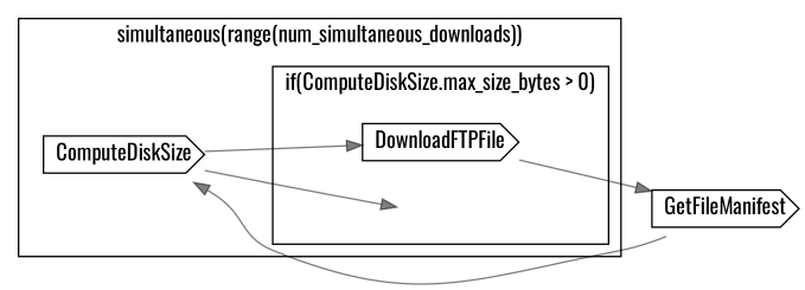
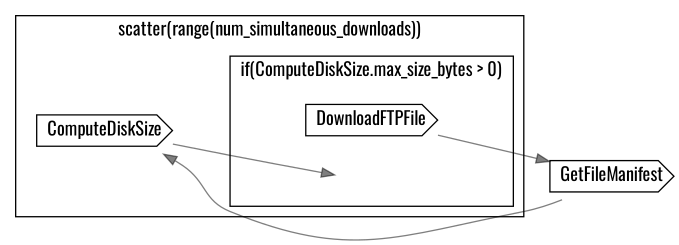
  digraph {
    compound=true
    fontname=Oswald
    rankdir=LR
    node [fontname=Oswald shape=cds]
    edge [color="#00000080" fontname=Oswald]
    n1 [label=DownloadFTPFile]
    "if-L48C9" [height=0 margin=0 style=invis width=0 shape=""]
    n3 [label=ComputeDiskSize]
    "scatter-L34C5-n" [height=0 margin=0 style=invis width=0 shape=""]
    n5 [label=GetFileManifest]
    subgraph cluster_1 {
-     label="simultaneous(range(num_simultaneous_downloads))"
+     label="scatter(range(num_simultaneous_downloads))"
      rank=same
      n3
      "scatter-L34C5-n"
      subgraph cluster_2 {
        label="if(ComputeDiskSize.max_size_bytes > 0)"
        rank=same
        n1
        "if-L48C9"
      }
    }
    n1 -> n5
-   n3 -> n1
    n3 -> "if-L48C9"
    n5 -> n3
  }
